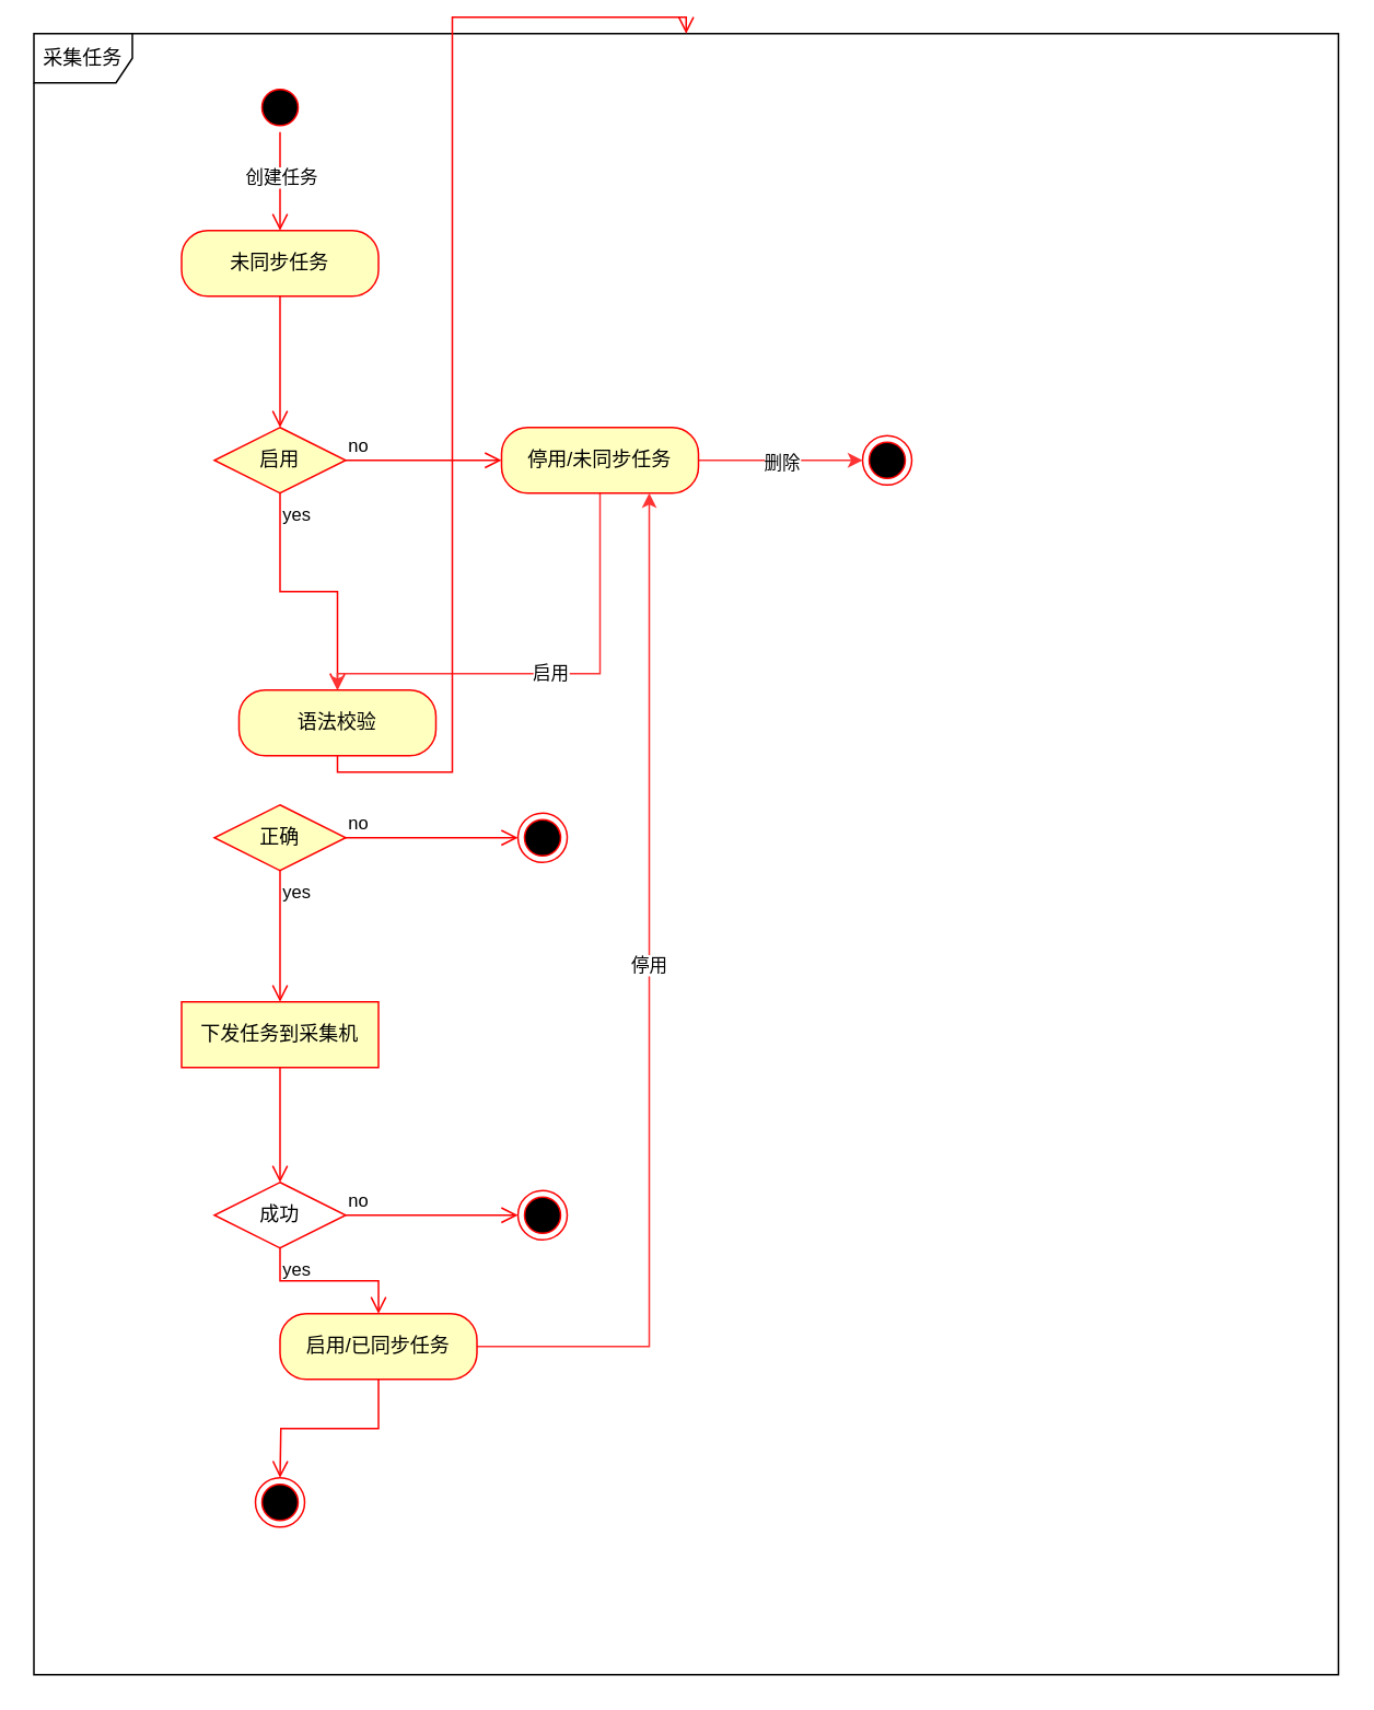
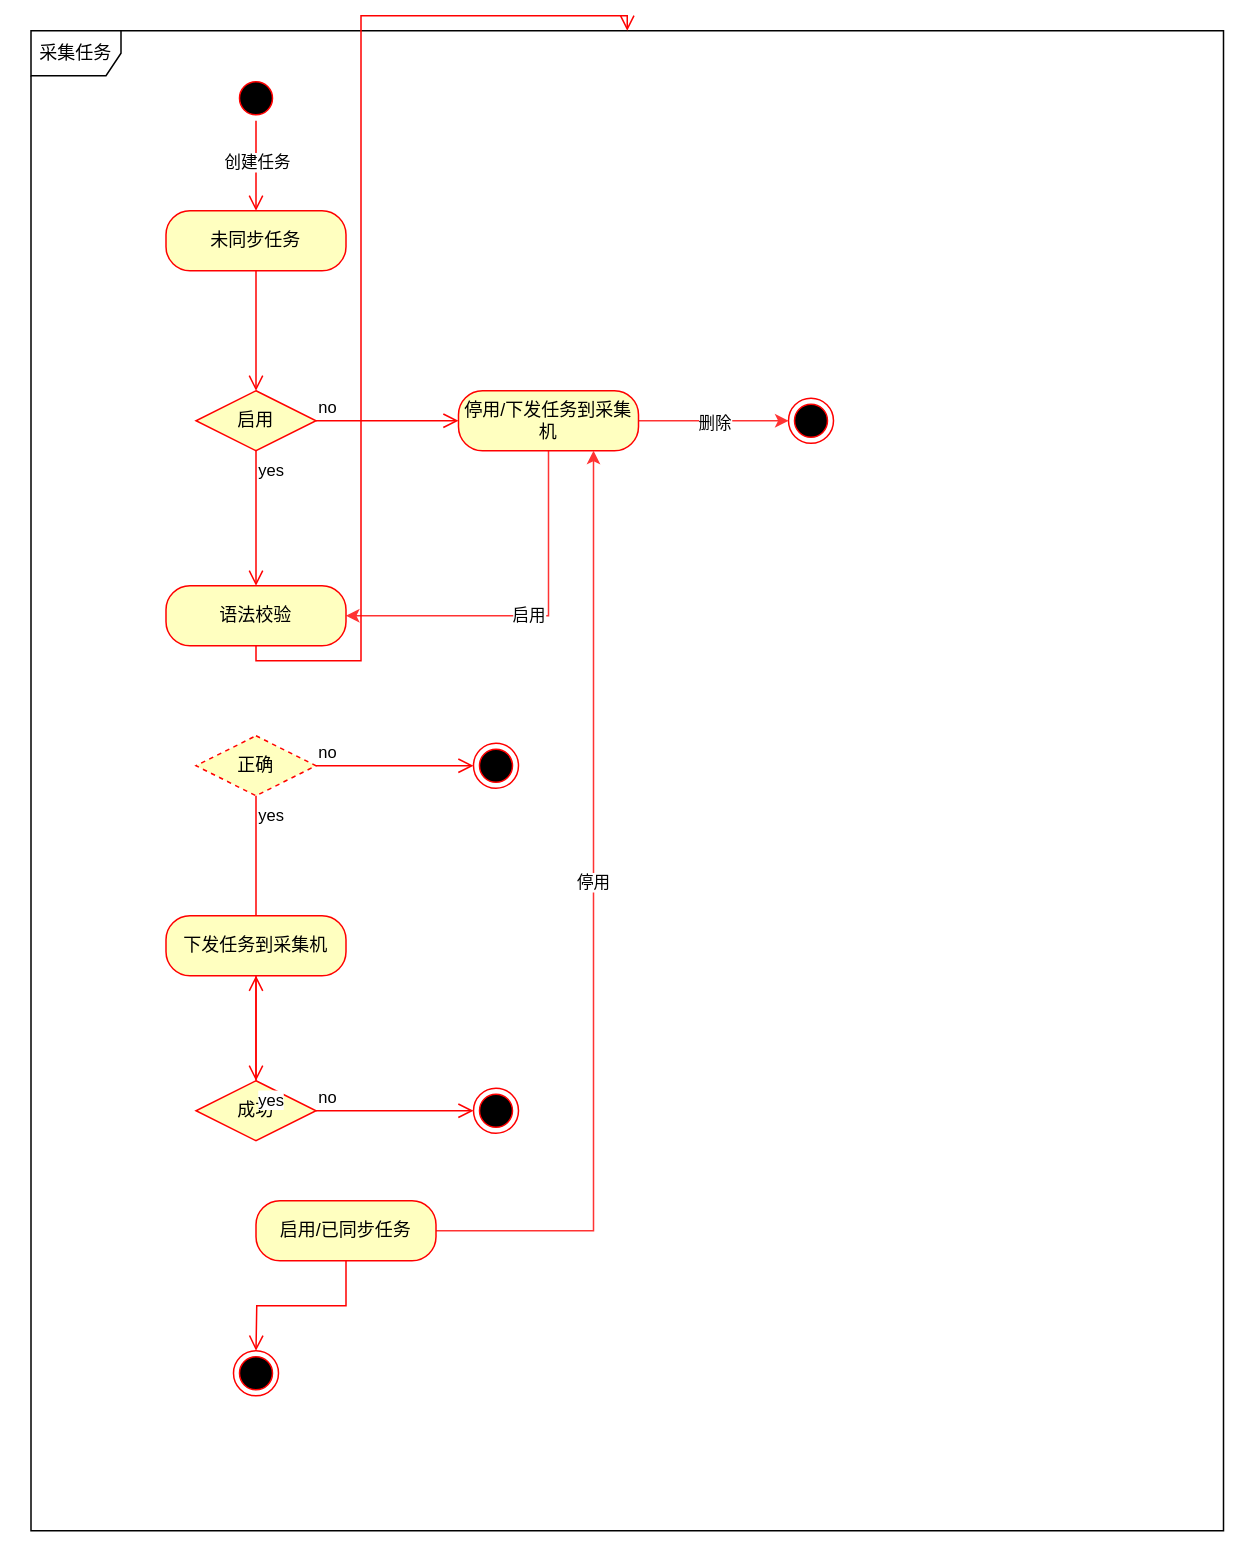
  <mxCell id="0" />
  <mxCell id="1" parent="0" />
  <mxCell id="2" value="采集任务" style="shape=umlFrame;whiteSpace=wrap;html=1;" vertex="1" parent="1"><mxGeometry x="20" y="20" width="795" height="1000" as="geometry" /></mxCell>
  <mxCell id="3" value="" style="ellipse;html=1;shape=startState;fillColor=#000000;strokeColor=#ff0000;" vertex="1" parent="1"><mxGeometry x="155" y="50" width="30" height="30" as="geometry" /></mxCell>
  <mxCell id="4" value="" style="edgeStyle=orthogonalEdgeStyle;html=1;verticalAlign=bottom;endArrow=open;endSize=8;strokeColor=#ff0000;rounded=0;" edge="1" source="3" parent="1"><mxGeometry relative="1" as="geometry"><mxPoint x="170" y="140" as="targetPoint" /></mxGeometry></mxCell>
  <mxCell id="5" value="创建任务" style="edgeLabel;html=1;align=center;verticalAlign=middle;resizable=0;points=[];" vertex="1" connectable="0" parent="4"><mxGeometry x="-0.111" relative="1" as="geometry"><mxPoint as="offset" /></mxGeometry></mxCell>
  <mxCell id="6" value="启用" style="rhombus;whiteSpace=wrap;html=1;fillColor=#ffffc0;strokeColor=#ff0000;" vertex="1" parent="1"><mxGeometry x="130" y="260" width="80" height="40" as="geometry" /></mxCell>
  <mxCell id="7" value="no" style="edgeStyle=orthogonalEdgeStyle;html=1;align=left;verticalAlign=bottom;endArrow=open;endSize=8;strokeColor=#ff0000;rounded=0;entryX=0;entryY=0.5;entryDx=0;entryDy=0;" edge="1" source="6" parent="1" target="12"><mxGeometry x="-1" relative="1" as="geometry"><mxPoint x="285" y="370" as="targetPoint" /></mxGeometry></mxCell>
  <mxCell id="8" value="yes" style="edgeStyle=orthogonalEdgeStyle;html=1;align=left;verticalAlign=top;endArrow=open;endSize=8;strokeColor=#ff0000;rounded=0;entryX=0.5;entryY=0;entryDx=0;entryDy=0;" edge="1" source="6" parent="1" target="14"><mxGeometry x="-1" relative="1" as="geometry"><mxPoint x="180" y="440" as="targetPoint" /></mxGeometry></mxCell>
  <mxCell id="9" value="" style="edgeStyle=orthogonalEdgeStyle;rounded=0;orthogonalLoop=1;jettySize=auto;html=1;strokeColor=#FF3333;" edge="1" parent="1" source="12" target="13"><mxGeometry relative="1" as="geometry" /></mxCell>
  <mxCell id="10" value="删除" style="edgeLabel;html=1;align=center;verticalAlign=middle;resizable=0;points=[];" vertex="1" connectable="0" parent="9"><mxGeometry x="0.028" y="-1" relative="1" as="geometry"><mxPoint x="-1" as="offset" /></mxGeometry></mxCell>
  <mxCell id="11" value="启用" style="edgeStyle=orthogonalEdgeStyle;rounded=0;orthogonalLoop=1;jettySize=auto;html=1;strokeColor=#FF3333;" edge="1" parent="1" source="12" target="14"><mxGeometry relative="1" as="geometry"><Array as="points"><mxPoint x="365" y="410" /></Array></mxGeometry></mxCell>
- <mxCell id="12" value="停用/未同步任务" style="rounded=1;whiteSpace=wrap;html=1;arcSize=40;fontColor=#000000;fillColor=#ffffc0;strokeColor=#ff0000;" vertex="1" parent="1"><mxGeometry x="305" y="260" width="120" height="40" as="geometry" /></mxCell>
+ <mxCell id="12" value="停用/下发任务到采集机" style="rounded=1;whiteSpace=wrap;html=1;arcSize=40;fontColor=#000000;fillColor=#ffffc0;strokeColor=#ff0000;" vertex="1" parent="1"><mxGeometry x="305" y="260" width="120" height="40" as="geometry" /></mxCell>
  <mxCell id="13" value="" style="ellipse;html=1;shape=endState;fillColor=#000000;strokeColor=#ff0000;" vertex="1" parent="1"><mxGeometry x="525" y="265" width="30" height="30" as="geometry" /></mxCell>
- <mxCell id="14" value="语法校验" style="rounded=1;whiteSpace=wrap;html=1;arcSize=40;fontColor=#000000;fillColor=#ffffc0;strokeColor=#ff0000;" vertex="1" parent="1"><mxGeometry x="145" y="420" width="120" height="40" as="geometry" /></mxCell>
+ <mxCell id="14" value="语法校验" style="rounded=1;whiteSpace=wrap;html=1;arcSize=40;fontColor=#000000;fillColor=#ffffc0;strokeColor=#ff0000;" vertex="1" parent="1"><mxGeometry x="110" y="390" width="120" height="40" as="geometry" /></mxCell>
  <mxCell id="15" value="" style="edgeStyle=orthogonalEdgeStyle;html=1;verticalAlign=bottom;endArrow=open;endSize=8;strokeColor=#ff0000;rounded=0;" edge="1" source="14" parent="1" target="2"><mxGeometry relative="1" as="geometry"><mxPoint x="170" y="500" as="targetPoint" /></mxGeometry></mxCell>
- <mxCell id="16" value="正确" style="rhombus;whiteSpace=wrap;html=1;fillColor=#ffffc0;strokeColor=#ff0000;" vertex="1" parent="1"><mxGeometry x="130" y="490" width="80" height="40" as="geometry" /></mxCell>
+ <mxCell id="16" value="正确" style="rhombus;whiteSpace=wrap;html=1;fillColor=#ffffc0;strokeColor=#ff0000;dashed=1;" vertex="1" parent="1"><mxGeometry x="130" y="490" width="80" height="40" as="geometry" /></mxCell>
  <mxCell id="17" value="no" style="edgeStyle=orthogonalEdgeStyle;html=1;align=left;verticalAlign=bottom;endArrow=open;endSize=8;strokeColor=#ff0000;rounded=0;entryX=0;entryY=0.5;entryDx=0;entryDy=0;" edge="1" source="16" parent="1"><mxGeometry x="-1" relative="1" as="geometry"><mxPoint x="315" y="510" as="targetPoint" /></mxGeometry></mxCell>
- <mxCell id="18" value="yes" style="edgeStyle=orthogonalEdgeStyle;html=1;align=left;verticalAlign=top;endArrow=open;endSize=8;strokeColor=#ff0000;rounded=0;exitX=0.5;exitY=1;exitDx=0;exitDy=0;entryX=0.5;entryY=0;entryDx=0;entryDy=0;" edge="1" source="16" parent="1" target="21"><mxGeometry x="-1" relative="1" as="geometry"><mxPoint x="170" y="645" as="targetPoint" /><Array as="points" /></mxGeometry></mxCell>
+ <mxCell id="18" value="yes" style="edgeStyle=orthogonalEdgeStyle;html=1;align=left;verticalAlign=top;endArrow=none;endSize=8;strokeColor=#ff0000;rounded=0;exitX=0.5;exitY=1;exitDx=0;exitDy=0;entryX=0.5;entryY=0;entryDx=0;entryDy=0;" edge="1" source="16" parent="1" target="21"><mxGeometry x="-1" relative="1" as="geometry"><mxPoint x="170" y="645" as="targetPoint" /><Array as="points" /></mxGeometry></mxCell>
  <mxCell id="19" value="未同步任务" style="rounded=1;whiteSpace=wrap;html=1;arcSize=40;fontColor=#000000;fillColor=#ffffc0;strokeColor=#ff0000;" vertex="1" parent="1"><mxGeometry x="110" y="140" width="120" height="40" as="geometry" /></mxCell>
  <mxCell id="20" value="" style="edgeStyle=orthogonalEdgeStyle;html=1;verticalAlign=bottom;endArrow=open;endSize=8;strokeColor=#ff0000;rounded=0;entryX=0.5;entryY=0;entryDx=0;entryDy=0;" edge="1" source="19" parent="1" target="6"><mxGeometry relative="1" as="geometry"><mxPoint x="575" y="160" as="targetPoint" /></mxGeometry></mxCell>
- <mxCell id="21" value="下发任务到采集机" style="whiteSpace=wrap;html=1;arcSize=40;fontColor=#000000;fillColor=#ffffc0;strokeColor=#ff0000;rounded=0;" vertex="1" parent="1"><mxGeometry x="110" y="610" width="120" height="40" as="geometry" /></mxCell>
+ <mxCell id="21" value="下发任务到采集机" style="rounded=1;whiteSpace=wrap;html=1;arcSize=40;fontColor=#000000;fillColor=#ffffc0;strokeColor=#ff0000;" vertex="1" parent="1"><mxGeometry x="110" y="610" width="120" height="40" as="geometry" /></mxCell>
  <mxCell id="22" value="" style="edgeStyle=orthogonalEdgeStyle;html=1;verticalAlign=bottom;endArrow=open;endSize=8;strokeColor=#ff0000;rounded=0;" edge="1" source="21" parent="1"><mxGeometry relative="1" as="geometry"><mxPoint x="170" y="720" as="targetPoint" /></mxGeometry></mxCell>
- <mxCell id="23" value="成功" style="rhombus;whiteSpace=wrap;html=1;fillColor=#ffffff;strokeColor=#ff0000;" vertex="1" parent="1"><mxGeometry x="130" y="720" width="80" height="40" as="geometry" /></mxCell>
+ <mxCell id="23" value="成功" style="rhombus;whiteSpace=wrap;html=1;fillColor=#ffffc0;strokeColor=#ff0000;" vertex="1" parent="1"><mxGeometry x="130" y="720" width="80" height="40" as="geometry" /></mxCell>
  <mxCell id="24" value="no" style="edgeStyle=orthogonalEdgeStyle;html=1;align=left;verticalAlign=bottom;endArrow=open;endSize=8;strokeColor=#ff0000;rounded=0;entryX=0;entryY=0.5;entryDx=0;entryDy=0;" edge="1" source="23" parent="1"><mxGeometry x="-1" relative="1" as="geometry"><mxPoint x="315" y="740" as="targetPoint" /></mxGeometry></mxCell>
- <mxCell id="25" value="yes" style="edgeStyle=orthogonalEdgeStyle;html=1;align=left;verticalAlign=top;endArrow=open;endSize=8;strokeColor=#ff0000;rounded=0;" edge="1" source="23" parent="1" target="28"><mxGeometry x="-1" relative="1" as="geometry"><mxPoint x="170" y="820" as="targetPoint" /></mxGeometry></mxCell>
+ <mxCell id="25" value="yes" style="edgeStyle=orthogonalEdgeStyle;html=1;align=left;verticalAlign=top;endArrow=open;endSize=8;strokeColor=#ff0000;rounded=0;" edge="1" source="23" parent="1" target="21"><mxGeometry x="-1" relative="1" as="geometry"><mxPoint x="170" y="820" as="targetPoint" /></mxGeometry></mxCell>
  <mxCell id="26" style="edgeStyle=orthogonalEdgeStyle;rounded=0;orthogonalLoop=1;jettySize=auto;html=1;strokeColor=#FF3333;" edge="1" parent="1" source="28"><mxGeometry relative="1" as="geometry"><mxPoint x="395" y="300" as="targetPoint" /><Array as="points"><mxPoint x="395" y="820" /></Array></mxGeometry></mxCell>
  <mxCell id="27" value="停用" style="edgeLabel;html=1;align=center;verticalAlign=middle;resizable=0;points=[];" vertex="1" connectable="0" parent="26"><mxGeometry x="0.083" y="1" relative="1" as="geometry"><mxPoint as="offset" /></mxGeometry></mxCell>
  <mxCell id="28" value="启用/已同步任务" style="rounded=1;whiteSpace=wrap;html=1;arcSize=40;fontColor=#000000;fillColor=#ffffc0;strokeColor=#ff0000;" vertex="1" parent="1"><mxGeometry x="170" y="800" width="120" height="40" as="geometry" /></mxCell>
  <mxCell id="29" value="" style="edgeStyle=orthogonalEdgeStyle;html=1;verticalAlign=bottom;endArrow=open;endSize=8;strokeColor=#ff0000;rounded=0;" edge="1" source="28" parent="1"><mxGeometry relative="1" as="geometry"><mxPoint x="170" y="900" as="targetPoint" /></mxGeometry></mxCell>
  <mxCell id="30" value="" style="ellipse;html=1;shape=endState;fillColor=#000000;strokeColor=#ff0000;" vertex="1" parent="1"><mxGeometry x="155" y="900" width="30" height="30" as="geometry" /></mxCell>
  <mxCell id="31" value="" style="ellipse;html=1;shape=endState;fillColor=#000000;strokeColor=#ff0000;" vertex="1" parent="1"><mxGeometry x="315" y="495" width="30" height="30" as="geometry" /></mxCell>
  <mxCell id="32" value="" style="ellipse;html=1;shape=endState;fillColor=#000000;strokeColor=#ff0000;" vertex="1" parent="1"><mxGeometry x="315" y="725" width="30" height="30" as="geometry" /></mxCell>
